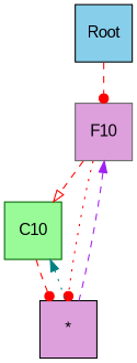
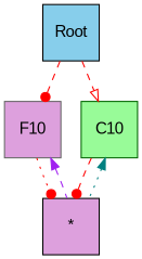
  digraph {
    node [color=black fillcolor=plum fontname=Arial shape=box style=filled]
    edge [arrowhead=dot color=red style=dashed]
    n1 [fillcolor=skyblue height=0.7 label=Root width=0.7]
    n2 [color=gray40 height=0.7 label=F10 width=0.7]
    n3 [color=darkgreen fillcolor=palegreen height=0.7 label=C10 width=0.7]
    n4 [height=0.7 label="*" width=0.7]
    n1 -> n2
-   n2 -> n3 [arrowhead=onormal]
+   n1 -> n3 [arrowhead=onormal]
    n2 -> n4 [style=dotted]
    n2 -> n4 [color=purple dir=back arrowhead=""]
    n3 -> n4
    n3 -> n4 [color=teal dir=back style=dotted arrowhead=""]
  }
